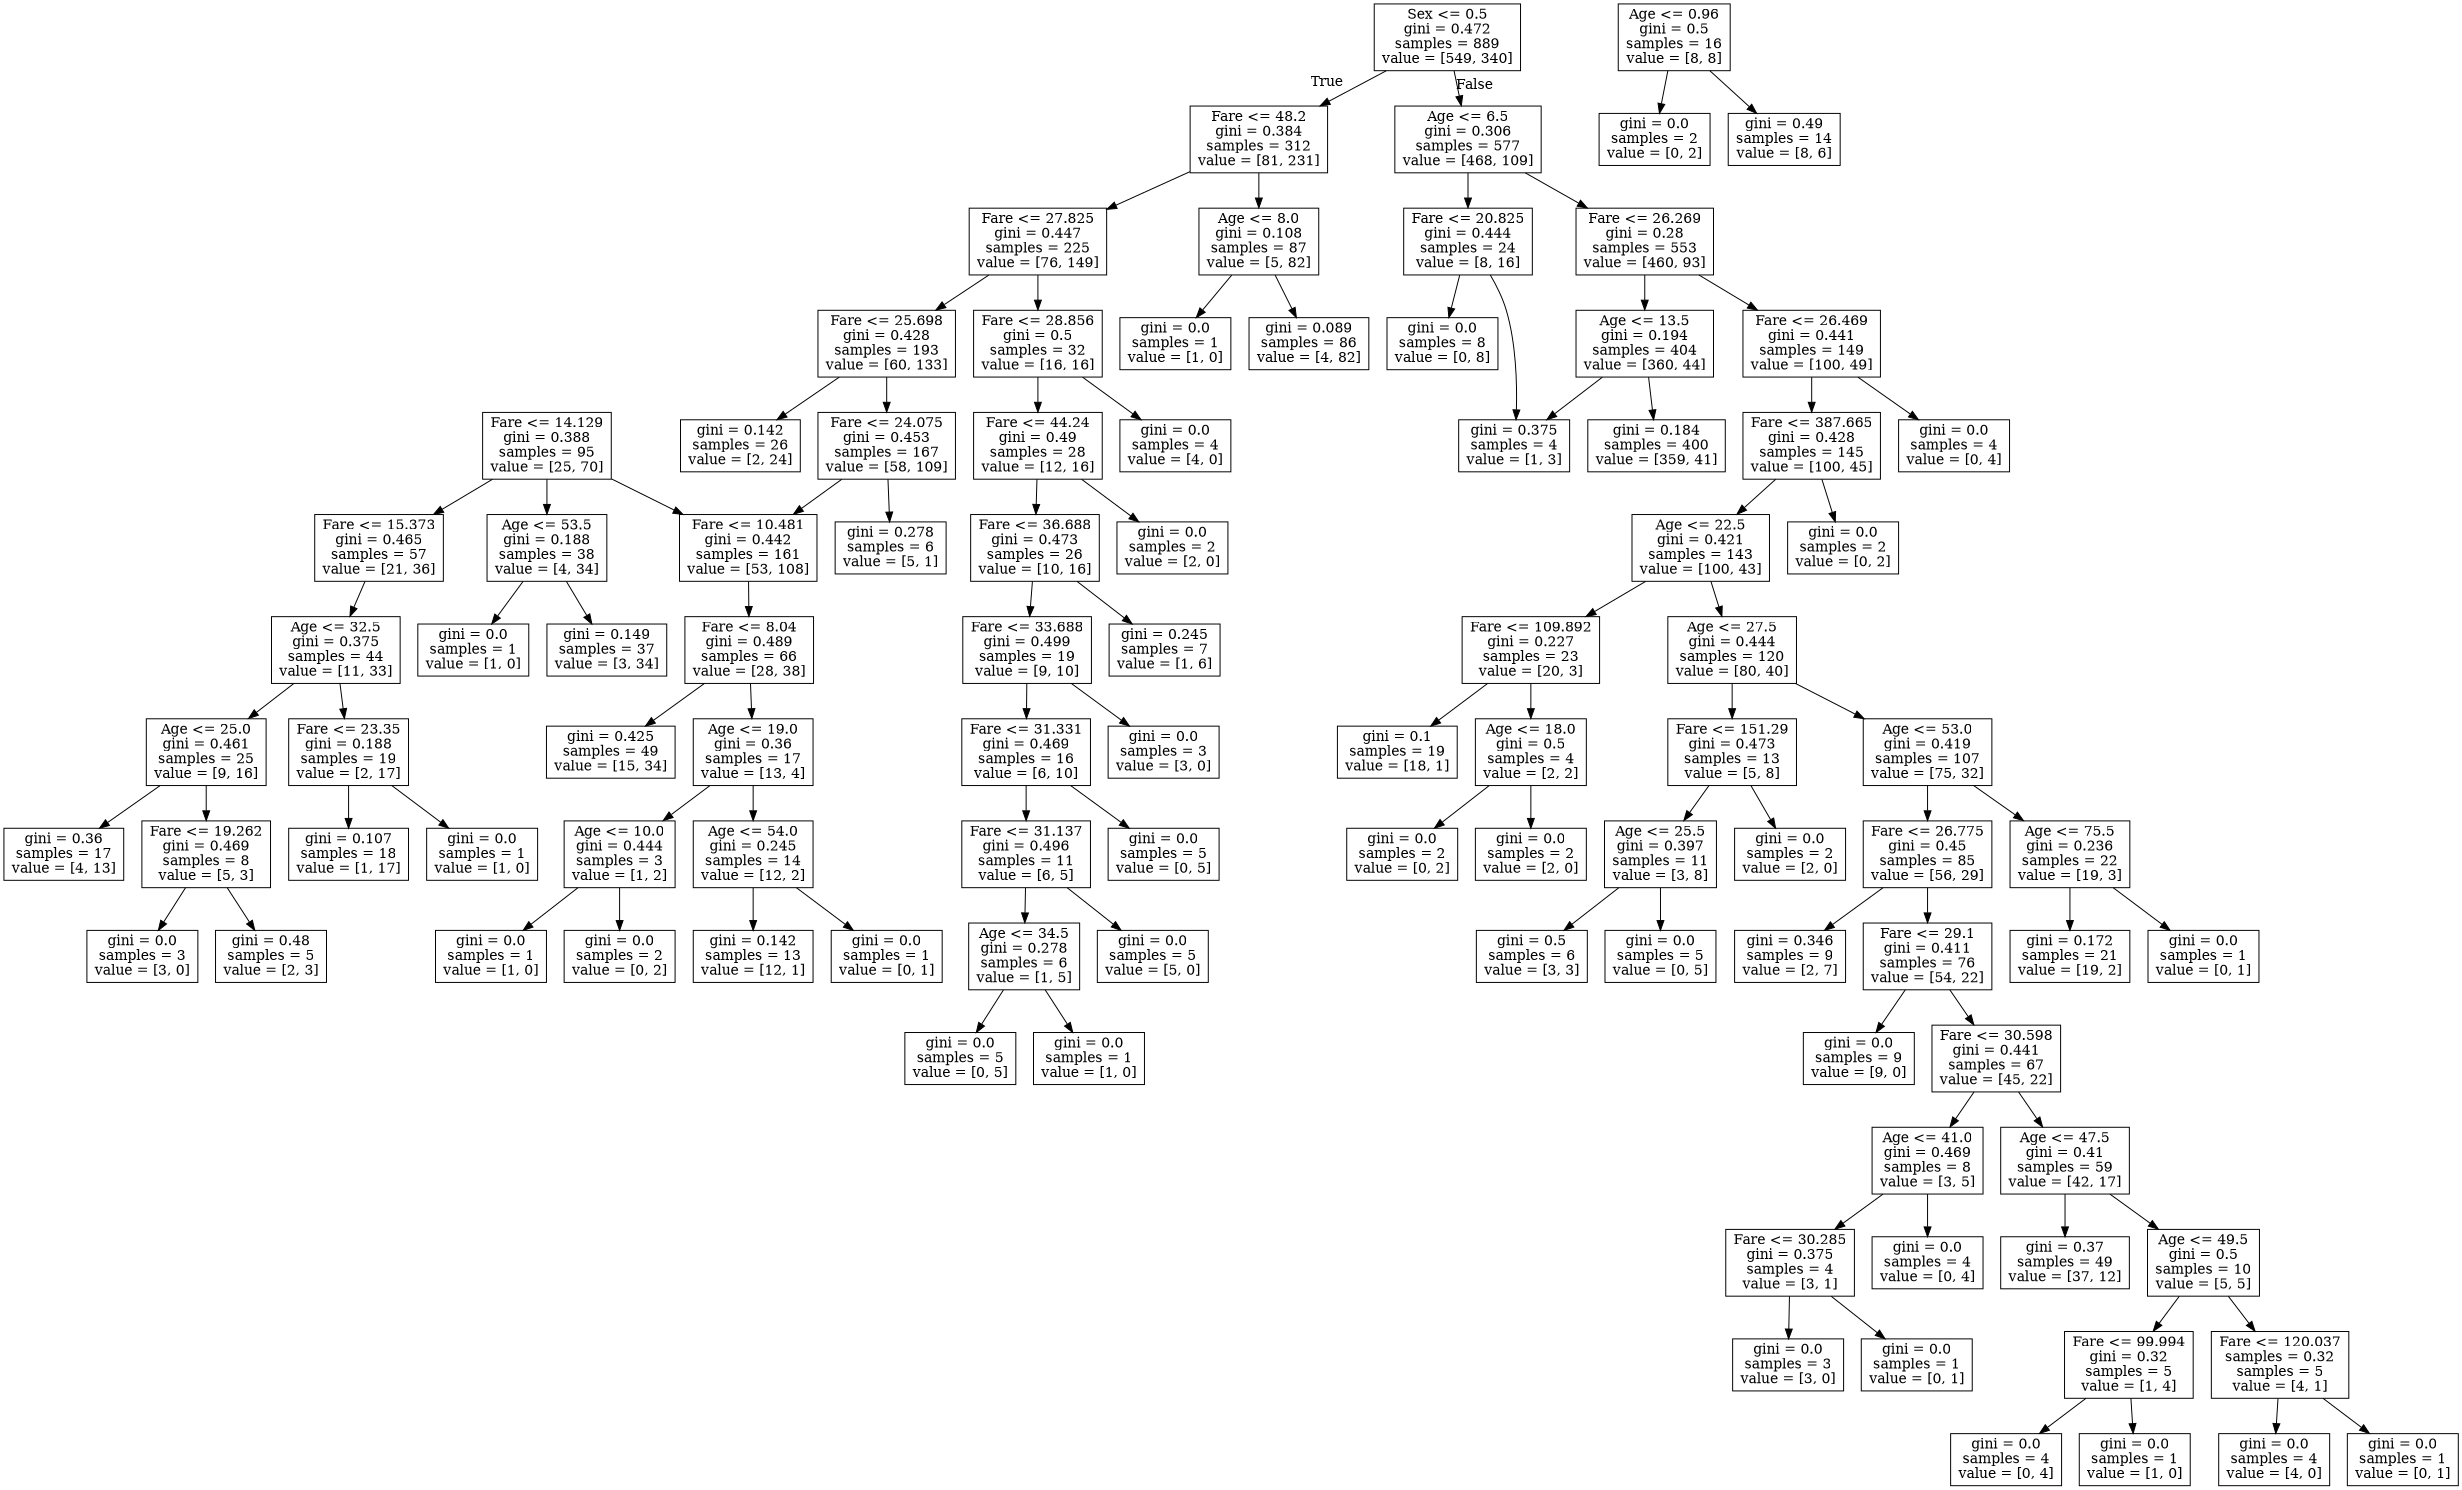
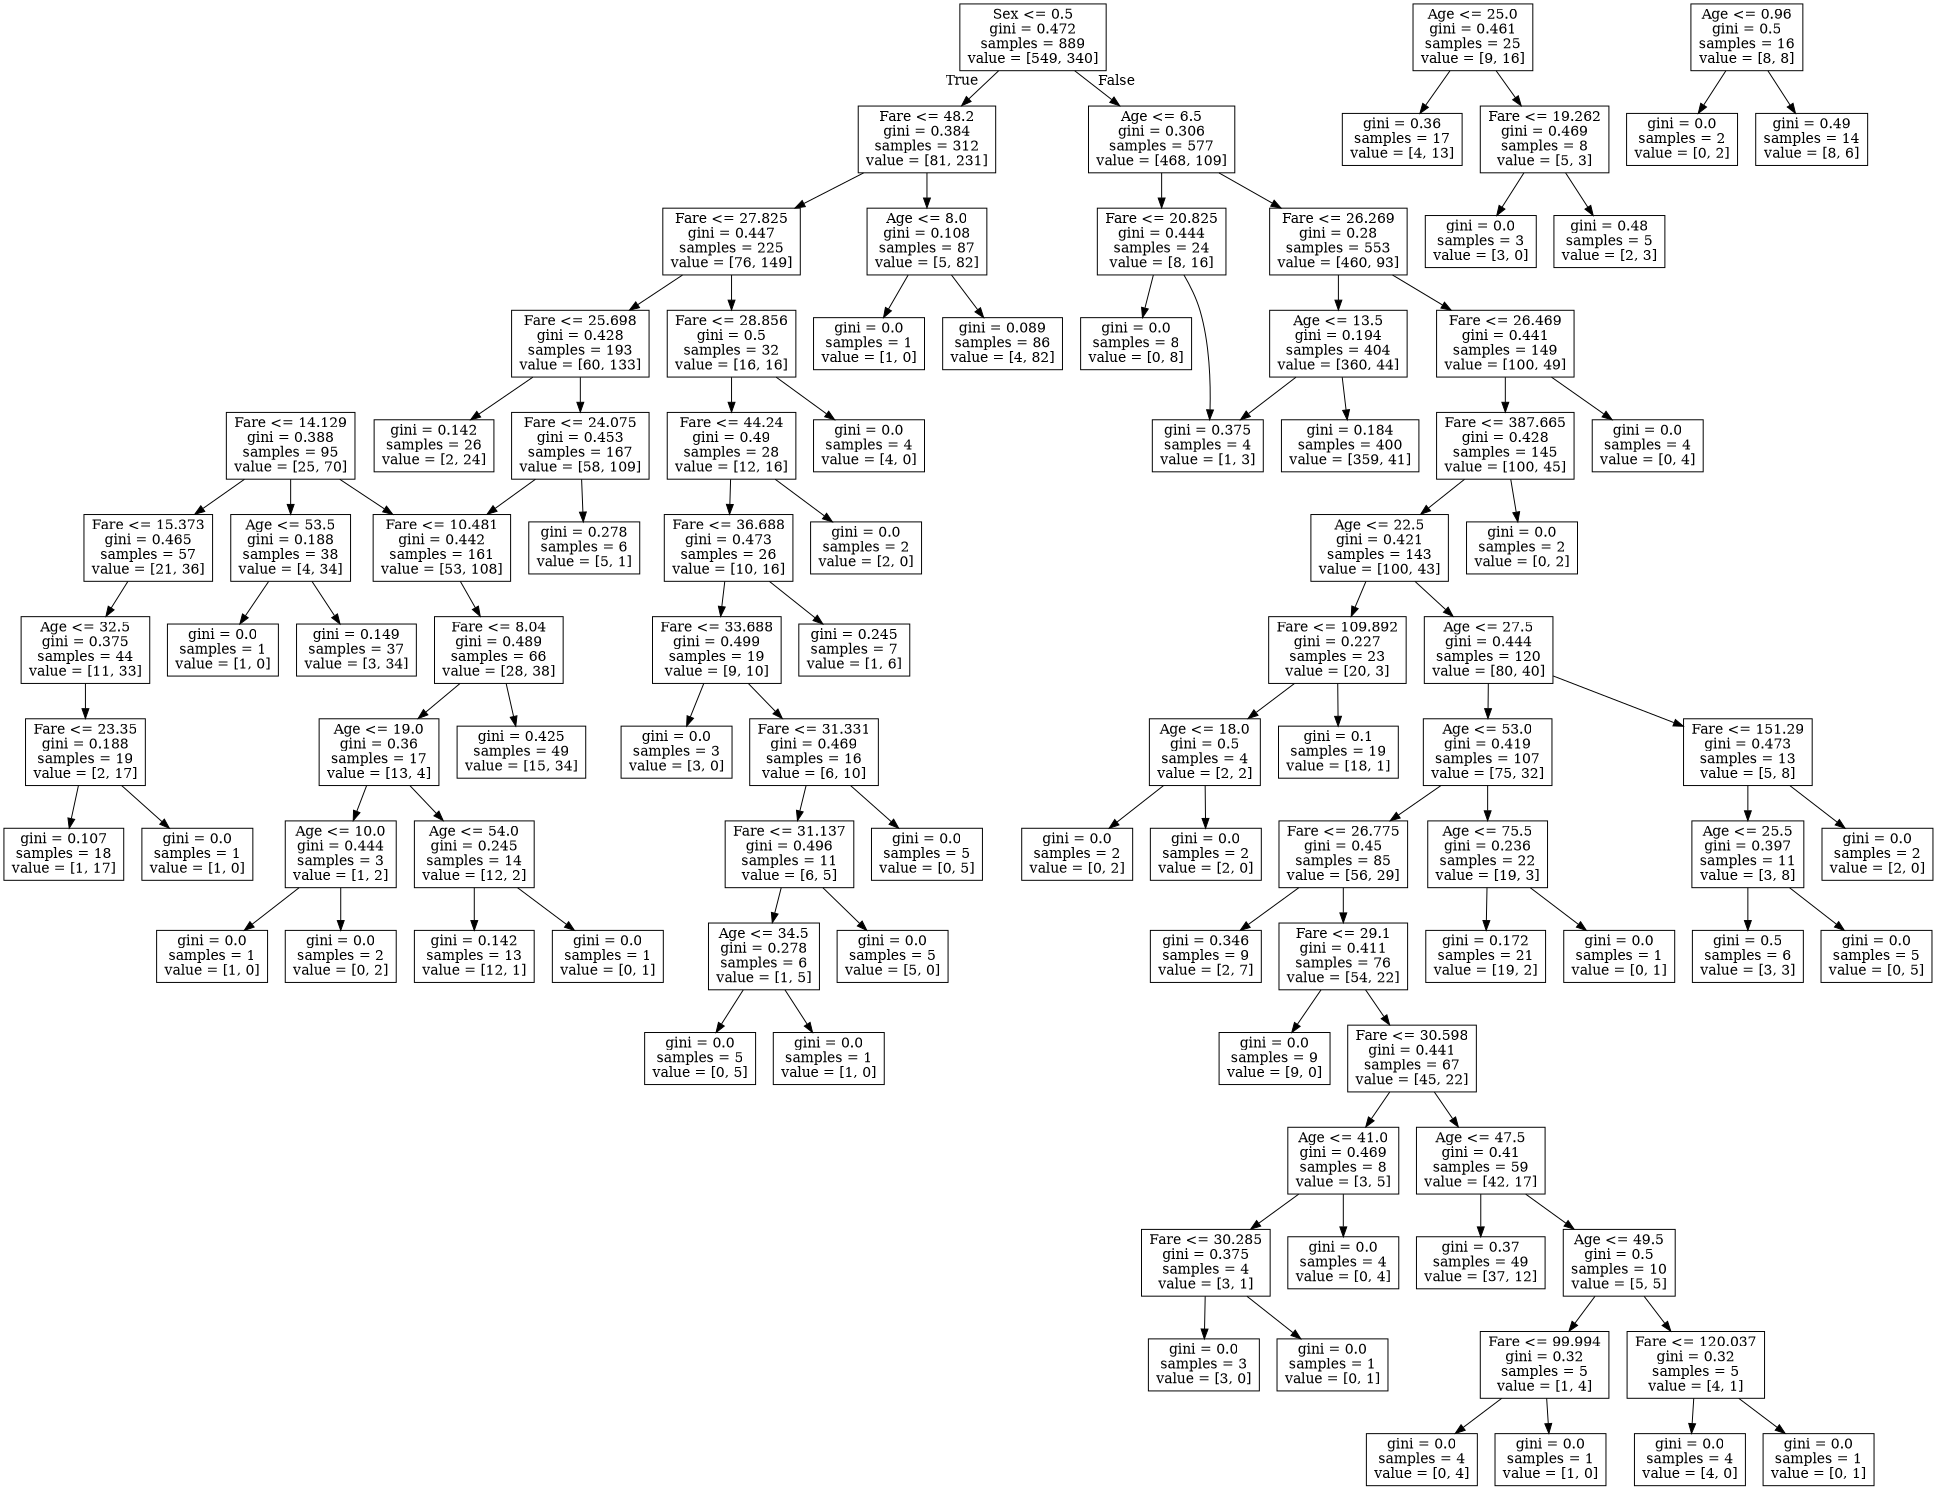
  digraph {
    node [shape=box]
    n1 [label="Sex <= 0.5\ngini = 0.472\nsamples = 889\nvalue = [549, 340]"]
    n2 [label="Fare <= 48.2\ngini = 0.384\nsamples = 312\nvalue = [81, 231]"]
    n3 [label="Age <= 6.5\ngini = 0.306\nsamples = 577\nvalue = [468, 109]"]
    n4 [label="Fare <= 27.825\ngini = 0.447\nsamples = 225\nvalue = [76, 149]"]
    n5 [label="Age <= 8.0\ngini = 0.108\nsamples = 87\nvalue = [5, 82]"]
    n6 [label="Fare <= 20.825\ngini = 0.444\nsamples = 24\nvalue = [8, 16]"]
    n7 [label="Fare <= 26.269\ngini = 0.28\nsamples = 553\nvalue = [460, 93]"]
    n8 [label="Fare <= 25.698\ngini = 0.428\nsamples = 193\nvalue = [60, 133]"]
    n9 [label="Fare <= 28.856\ngini = 0.5\nsamples = 32\nvalue = [16, 16]"]
    n10 [label="gini = 0.0\nsamples = 1\nvalue = [1, 0]"]
    n11 [label="gini = 0.089\nsamples = 86\nvalue = [4, 82]"]
    n12 [label="Fare <= 24.075\ngini = 0.453\nsamples = 167\nvalue = [58, 109]"]
    n13 [label="gini = 0.142\nsamples = 26\nvalue = [2, 24]"]
    n14 [label="gini = 0.0\nsamples = 4\nvalue = [4, 0]"]
    n15 [label="Fare <= 44.24\ngini = 0.49\nsamples = 28\nvalue = [12, 16]"]
    n16 [label="Fare <= 10.481\ngini = 0.442\nsamples = 161\nvalue = [53, 108]"]
    n17 [label="gini = 0.278\nsamples = 6\nvalue = [5, 1]"]
    n18 [label="Fare <= 8.04\ngini = 0.489\nsamples = 66\nvalue = [28, 38]"]
    n19 [label="gini = 0.425\nsamples = 49\nvalue = [15, 34]"]
    n20 [label="Age <= 19.0\ngini = 0.36\nsamples = 17\nvalue = [13, 4]"]
    n21 [label="Fare <= 14.129\ngini = 0.388\nsamples = 95\nvalue = [25, 70]"]
    n22 [label="Age <= 53.5\ngini = 0.188\nsamples = 38\nvalue = [4, 34]"]
    n23 [label="Fare <= 15.373\ngini = 0.465\nsamples = 57\nvalue = [21, 36]"]
    n24 [label="Age <= 10.0\ngini = 0.444\nsamples = 3\nvalue = [1, 2]"]
    n25 [label="Age <= 54.0\ngini = 0.245\nsamples = 14\nvalue = [12, 2]"]
    n26 [label="gini = 0.0\nsamples = 1\nvalue = [1, 0]"]
    n27 [label="gini = 0.0\nsamples = 2\nvalue = [0, 2]"]
    n28 [label="gini = 0.142\nsamples = 13\nvalue = [12, 1]"]
    n29 [label="gini = 0.0\nsamples = 1\nvalue = [0, 1]"]
    n30 [label="gini = 0.149\nsamples = 37\nvalue = [3, 34]"]
    n31 [label="gini = 0.0\nsamples = 1\nvalue = [1, 0]"]
    n32 [label="Age <= 32.5\ngini = 0.375\nsamples = 44\nvalue = [11, 33]"]
    n33 [label="Age <= 25.0\ngini = 0.461\nsamples = 25\nvalue = [9, 16]"]
    n34 [label="Fare <= 23.35\ngini = 0.188\nsamples = 19\nvalue = [2, 17]"]
    n35 [label="gini = 0.36\nsamples = 17\nvalue = [4, 13]"]
    n36 [label="Fare <= 19.262\ngini = 0.469\nsamples = 8\nvalue = [5, 3]"]
    n37 [label="gini = 0.107\nsamples = 18\nvalue = [1, 17]"]
    n38 [label="gini = 0.0\nsamples = 1\nvalue = [1, 0]"]
    n39 [label="gini = 0.0\nsamples = 3\nvalue = [3, 0]"]
    n40 [label="gini = 0.48\nsamples = 5\nvalue = [2, 3]"]
    n41 [label="Fare <= 36.688\ngini = 0.473\nsamples = 26\nvalue = [10, 16]"]
    n42 [label="gini = 0.0\nsamples = 2\nvalue = [2, 0]"]
    n43 [label="Fare <= 33.688\ngini = 0.499\nsamples = 19\nvalue = [9, 10]"]
    n44 [label="gini = 0.245\nsamples = 7\nvalue = [1, 6]"]
    n45 [label="Fare <= 31.331\ngini = 0.469\nsamples = 16\nvalue = [6, 10]"]
    n46 [label="gini = 0.0\nsamples = 3\nvalue = [3, 0]"]
    n47 [label="Fare <= 31.137\ngini = 0.496\nsamples = 11\nvalue = [6, 5]"]
    n48 [label="gini = 0.0\nsamples = 5\nvalue = [0, 5]"]
    n49 [label="Age <= 34.5\ngini = 0.278\nsamples = 6\nvalue = [1, 5]"]
    n50 [label="gini = 0.0\nsamples = 5\nvalue = [5, 0]"]
    n51 [label="gini = 0.0\nsamples = 5\nvalue = [0, 5]"]
    n52 [label="gini = 0.0\nsamples = 1\nvalue = [1, 0]"]
    n53 [label="gini = 0.0\nsamples = 8\nvalue = [0, 8]"]
    n54 [label="gini = 0.375\nsamples = 4\nvalue = [1, 3]"]
    n55 [label="Age <= 13.5\ngini = 0.194\nsamples = 404\nvalue = [360, 44]"]
    n56 [label="Fare <= 26.469\ngini = 0.441\nsamples = 149\nvalue = [100, 49]"]
    n57 [label="Age <= 0.96\ngini = 0.5\nsamples = 16\nvalue = [8, 8]"]
    n58 [label="gini = 0.0\nsamples = 2\nvalue = [0, 2]"]
    n59 [label="gini = 0.49\nsamples = 14\nvalue = [8, 6]"]
    n60 [label="gini = 0.184\nsamples = 400\nvalue = [359, 41]"]
    n61 [label="gini = 0.0\nsamples = 4\nvalue = [0, 4]"]
    n62 [label="Fare <= 387.665\ngini = 0.428\nsamples = 145\nvalue = [100, 45]"]
    n63 [label="Age <= 22.5\ngini = 0.421\nsamples = 143\nvalue = [100, 43]"]
    n64 [label="gini = 0.0\nsamples = 2\nvalue = [0, 2]"]
    n65 [label="Fare <= 109.892\ngini = 0.227\nsamples = 23\nvalue = [20, 3]"]
    n66 [label="Age <= 27.5\ngini = 0.444\nsamples = 120\nvalue = [80, 40]"]
    n67 [label="gini = 0.1\nsamples = 19\nvalue = [18, 1]"]
    n68 [label="Age <= 18.0\ngini = 0.5\nsamples = 4\nvalue = [2, 2]"]
    n69 [label="Fare <= 151.29\ngini = 0.473\nsamples = 13\nvalue = [5, 8]"]
    n70 [label="Age <= 53.0\ngini = 0.419\nsamples = 107\nvalue = [75, 32]"]
    n71 [label="gini = 0.0\nsamples = 2\nvalue = [0, 2]"]
    n72 [label="gini = 0.0\nsamples = 2\nvalue = [2, 0]"]
    n73 [label="Age <= 25.5\ngini = 0.397\nsamples = 11\nvalue = [3, 8]"]
    n74 [label="gini = 0.0\nsamples = 2\nvalue = [2, 0]"]
    n75 [label="Fare <= 26.775\ngini = 0.45\nsamples = 85\nvalue = [56, 29]"]
    n76 [label="Age <= 75.5\ngini = 0.236\nsamples = 22\nvalue = [19, 3]"]
    n77 [label="gini = 0.5\nsamples = 6\nvalue = [3, 3]"]
    n78 [label="gini = 0.0\nsamples = 5\nvalue = [0, 5]"]
    n79 [label="gini = 0.346\nsamples = 9\nvalue = [2, 7]"]
    n80 [label="Fare <= 29.1\ngini = 0.411\nsamples = 76\nvalue = [54, 22]"]
    n81 [label="gini = 0.172\nsamples = 21\nvalue = [19, 2]"]
    n82 [label="gini = 0.0\nsamples = 1\nvalue = [0, 1]"]
    n83 [label="gini = 0.0\nsamples = 9\nvalue = [9, 0]"]
    n84 [label="Fare <= 30.598\ngini = 0.441\nsamples = 67\nvalue = [45, 22]"]
    n85 [label="Age <= 41.0\ngini = 0.469\nsamples = 8\nvalue = [3, 5]"]
    n86 [label="Age <= 47.5\ngini = 0.41\nsamples = 59\nvalue = [42, 17]"]
    n87 [label="Fare <= 30.285\ngini = 0.375\nsamples = 4\nvalue = [3, 1]"]
    n88 [label="gini = 0.0\nsamples = 4\nvalue = [0, 4]"]
    n89 [label="gini = 0.37\nsamples = 49\nvalue = [37, 12]"]
    n90 [label="Age <= 49.5\ngini = 0.5\nsamples = 10\nvalue = [5, 5]"]
    n91 [label="gini = 0.0\nsamples = 3\nvalue = [3, 0]"]
    n92 [label="gini = 0.0\nsamples = 1\nvalue = [0, 1]"]
    n93 [label="Fare <= 99.994\ngini = 0.32\nsamples = 5\nvalue = [1, 4]"]
-   n94 [label="Fare <= 120.037\nsamples = 0.32\nsamples = 5\nvalue = [4, 1]"]
+   n94 [label="Fare <= 120.037\ngini = 0.32\nsamples = 5\nvalue = [4, 1]"]
    n95 [label="gini = 0.0\nsamples = 4\nvalue = [0, 4]"]
    n96 [label="gini = 0.0\nsamples = 1\nvalue = [1, 0]"]
    n97 [label="gini = 0.0\nsamples = 4\nvalue = [4, 0]"]
    n98 [label="gini = 0.0\nsamples = 1\nvalue = [0, 1]"]
    n1 -> n2 [headlabel=True labelangle=45 labeldistance=2.5]
    n1 -> n3 [headlabel=False labelangle=-45 labeldistance=2.5]
    n2 -> n4
    n2 -> n5
    n3 -> n6
    n3 -> n7
    n4 -> n8
    n4 -> n9
    n5 -> n10
    n5 -> n11
    n6 -> n53
    n6 -> n54
    n7 -> n55
    n7 -> n56
    n8 -> n12
    n8 -> n13
    n9 -> n14
    n9 -> n15
    n12 -> n16
    n12 -> n17
    n15 -> n41
    n15 -> n42
    n16 -> n18
    n18 -> n19
    n18 -> n20
    n20 -> n24
    n20 -> n25
    n21 -> n16
    n21 -> n22
    n21 -> n23
    n22 -> n30
    n22 -> n31
    n23 -> n32
    n24 -> n26
    n24 -> n27
    n25 -> n28
    n25 -> n29
-   n32 -> n33
    n32 -> n34
    n33 -> n35
    n33 -> n36
    n34 -> n37
    n34 -> n38
    n36 -> n39
    n36 -> n40
    n41 -> n43
    n41 -> n44
    n43 -> n45
    n43 -> n46
    n45 -> n47
    n45 -> n48
    n47 -> n49
    n47 -> n50
    n49 -> n51
    n49 -> n52
    n55 -> n54
    n55 -> n60
    n56 -> n61
    n56 -> n62
    n57 -> n58
    n57 -> n59
    n62 -> n63
    n62 -> n64
    n63 -> n65
    n63 -> n66
    n65 -> n67
    n65 -> n68
    n66 -> n69
    n66 -> n70
    n68 -> n71
    n68 -> n72
    n69 -> n73
    n69 -> n74
    n70 -> n75
    n70 -> n76
    n73 -> n77
    n73 -> n78
    n75 -> n79
    n75 -> n80
    n76 -> n81
    n76 -> n82
    n80 -> n83
    n80 -> n84
    n84 -> n85
    n84 -> n86
    n85 -> n87
    n85 -> n88
    n86 -> n89
    n86 -> n90
    n87 -> n91
    n87 -> n92
    n90 -> n93
    n90 -> n94
    n93 -> n95
    n93 -> n96
    n94 -> n97
    n94 -> n98
  }
